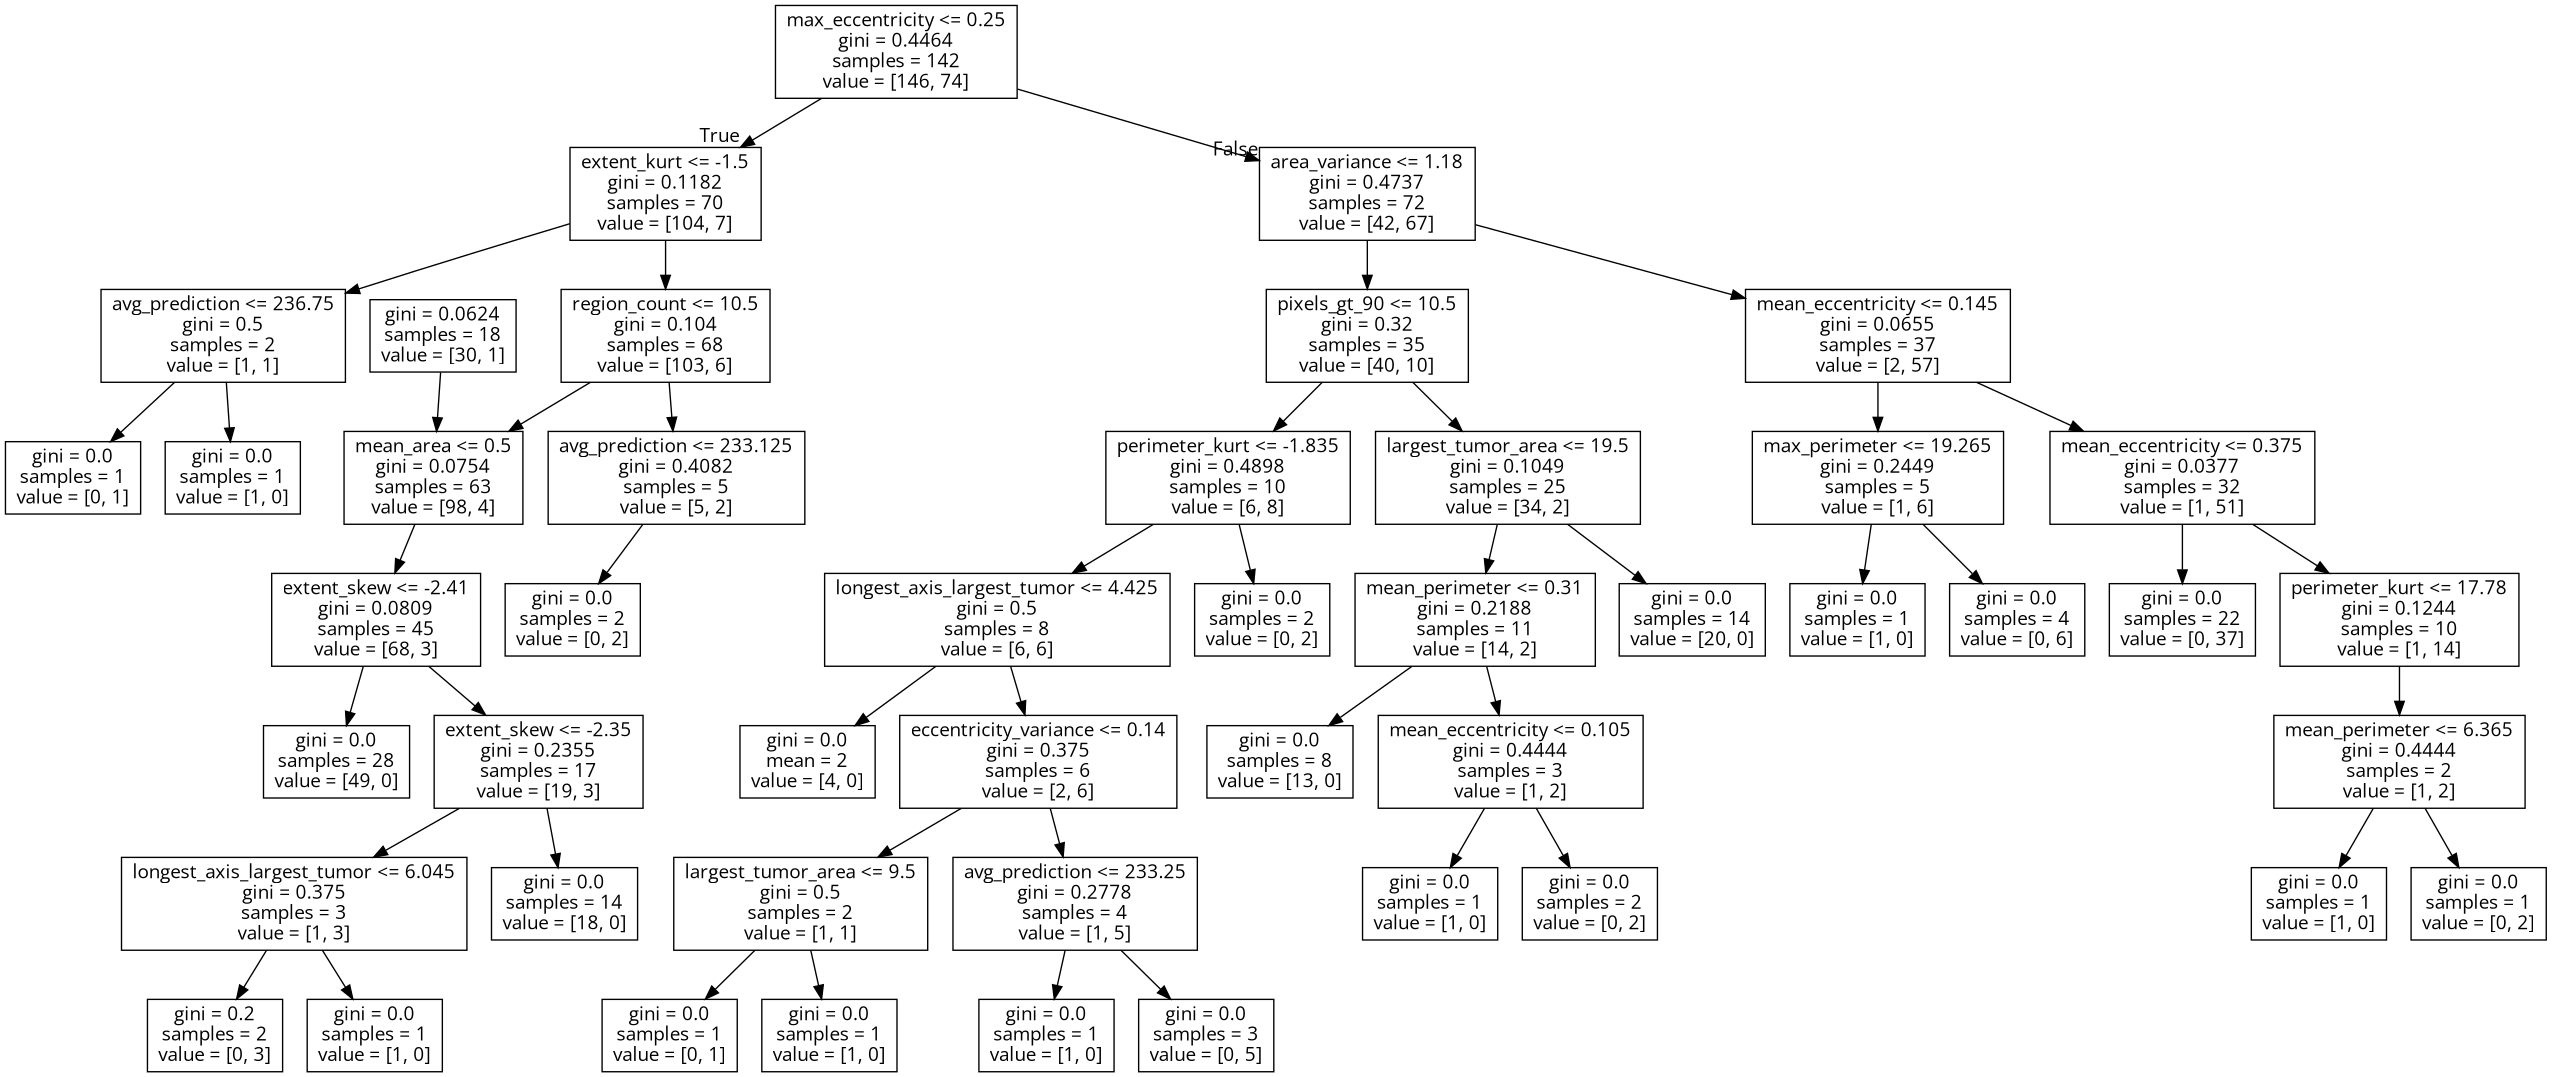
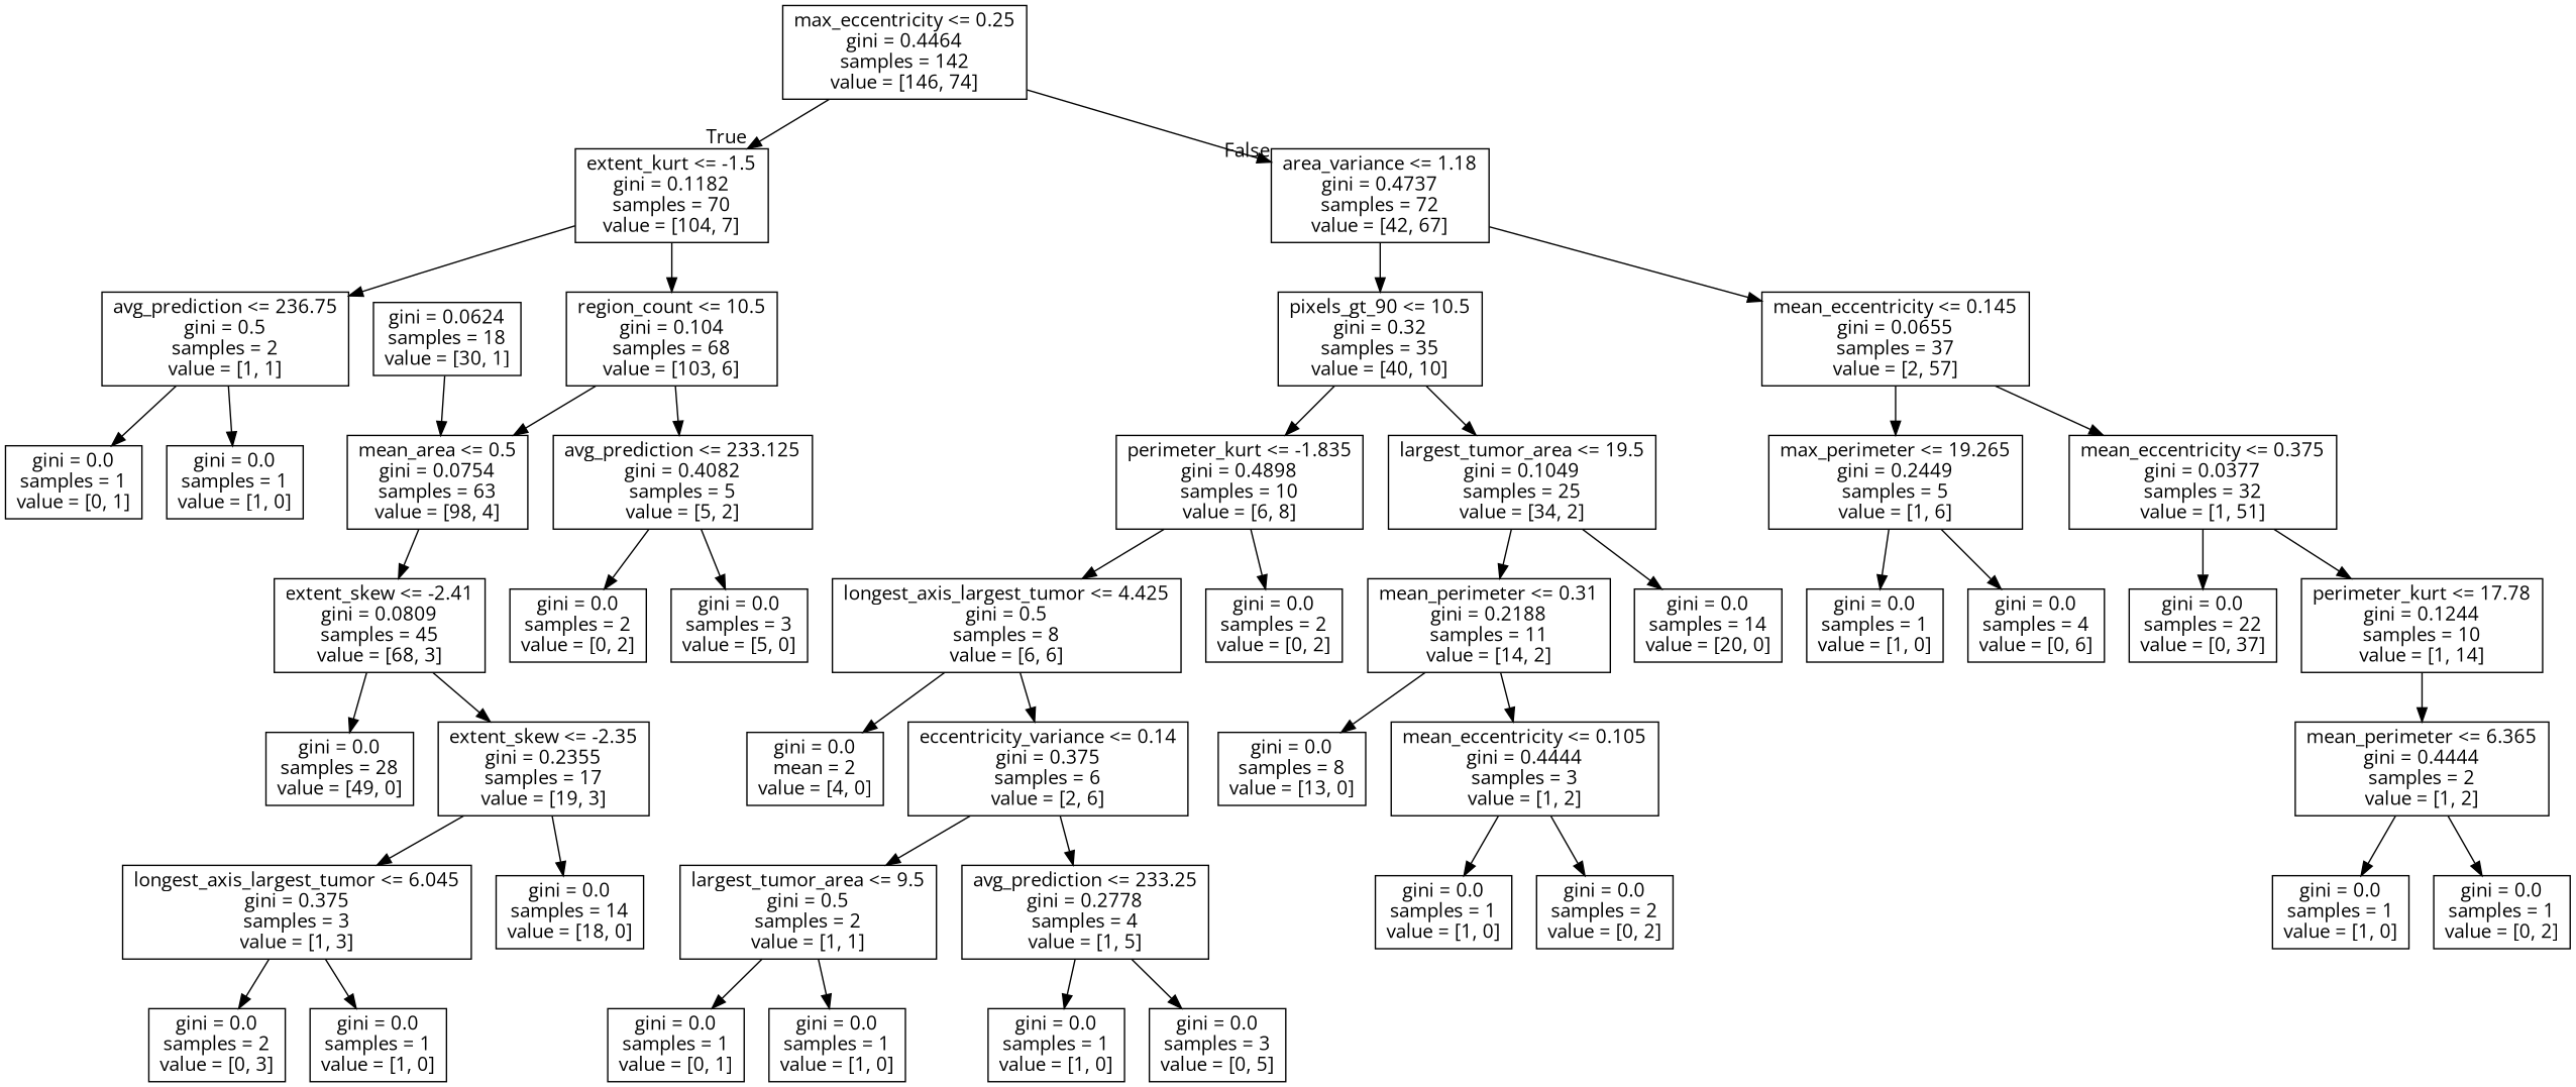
  digraph {
    fontname="Open Sans"
    node [fontname="Open Sans" shape=box]
    edge [fontname="Open Sans"]
    n1 [label="max_eccentricity <= 0.25\ngini = 0.4464\nsamples = 142\nvalue = [146, 74]"]
    n2 [label="extent_kurt <= -1.5\ngini = 0.1182\nsamples = 70\nvalue = [104, 7]"]
    n3 [label="area_variance <= 1.18\ngini = 0.4737\nsamples = 72\nvalue = [42, 67]"]
    n4 [label="avg_prediction <= 236.75\ngini = 0.5\nsamples = 2\nvalue = [1, 1]"]
    n5 [label="region_count <= 10.5\ngini = 0.104\nsamples = 68\nvalue = [103, 6]"]
    n6 [label="pixels_gt_90 <= 10.5\ngini = 0.32\nsamples = 35\nvalue = [40, 10]"]
    n7 [label="mean_eccentricity <= 0.145\ngini = 0.0655\nsamples = 37\nvalue = [2, 57]"]
    n8 [label="gini = 0.0\nsamples = 1\nvalue = [0, 1]"]
    n9 [label="gini = 0.0\nsamples = 1\nvalue = [1, 0]"]
    n10 [label="mean_area <= 0.5\ngini = 0.0754\nsamples = 63\nvalue = [98, 4]"]
    n11 [label="avg_prediction <= 233.125\ngini = 0.4082\nsamples = 5\nvalue = [5, 2]"]
    n12 [label="extent_skew <= -2.41\ngini = 0.0809\nsamples = 45\nvalue = [68, 3]"]
    n13 [label="gini = 0.0\nsamples = 2\nvalue = [0, 2]"]
+   n14 [label="gini = 0.0\nsamples = 3\nvalue = [5, 0]"]
    n15 [label="gini = 0.0624\nsamples = 18\nvalue = [30, 1]"]
    n16 [label="gini = 0.0\nsamples = 28\nvalue = [49, 0]"]
    n17 [label="extent_skew <= -2.35\ngini = 0.2355\nsamples = 17\nvalue = [19, 3]"]
    n18 [label="longest_axis_largest_tumor <= 6.045\ngini = 0.375\nsamples = 3\nvalue = [1, 3]"]
    n19 [label="gini = 0.0\nsamples = 14\nvalue = [18, 0]"]
-   n20 [label="gini = 0.2\nsamples = 2\nvalue = [0, 3]"]
+   n20 [label="gini = 0.0\nsamples = 2\nvalue = [0, 3]"]
    n21 [label="gini = 0.0\nsamples = 1\nvalue = [1, 0]"]
    n22 [label="perimeter_kurt <= -1.835\ngini = 0.4898\nsamples = 10\nvalue = [6, 8]"]
    n23 [label="largest_tumor_area <= 19.5\ngini = 0.1049\nsamples = 25\nvalue = [34, 2]"]
    n24 [label="max_perimeter <= 19.265\ngini = 0.2449\nsamples = 5\nvalue = [1, 6]"]
    n25 [label="mean_eccentricity <= 0.375\ngini = 0.0377\nsamples = 32\nvalue = [1, 51]"]
    n26 [label="longest_axis_largest_tumor <= 4.425\ngini = 0.5\nsamples = 8\nvalue = [6, 6]"]
    n27 [label="gini = 0.0\nsamples = 2\nvalue = [0, 2]"]
    n28 [label="mean_perimeter <= 0.31\ngini = 0.2188\nsamples = 11\nvalue = [14, 2]"]
    n29 [label="gini = 0.0\nsamples = 14\nvalue = [20, 0]"]
    n30 [label="gini = 0.0\nmean = 2\nvalue = [4, 0]"]
    n31 [label="eccentricity_variance <= 0.14\ngini = 0.375\nsamples = 6\nvalue = [2, 6]"]
    n32 [label="largest_tumor_area <= 9.5\ngini = 0.5\nsamples = 2\nvalue = [1, 1]"]
    n33 [label="avg_prediction <= 233.25\ngini = 0.2778\nsamples = 4\nvalue = [1, 5]"]
    n34 [label="gini = 0.0\nsamples = 1\nvalue = [0, 1]"]
    n35 [label="gini = 0.0\nsamples = 1\nvalue = [1, 0]"]
    n36 [label="gini = 0.0\nsamples = 1\nvalue = [1, 0]"]
    n37 [label="gini = 0.0\nsamples = 3\nvalue = [0, 5]"]
    n38 [label="gini = 0.0\nsamples = 8\nvalue = [13, 0]"]
    n39 [label="mean_eccentricity <= 0.105\ngini = 0.4444\nsamples = 3\nvalue = [1, 2]"]
    n40 [label="gini = 0.0\nsamples = 1\nvalue = [1, 0]"]
    n41 [label="gini = 0.0\nsamples = 2\nvalue = [0, 2]"]
    n42 [label="gini = 0.0\nsamples = 1\nvalue = [1, 0]"]
    n43 [label="gini = 0.0\nsamples = 4\nvalue = [0, 6]"]
    n44 [label="gini = 0.0\nsamples = 22\nvalue = [0, 37]"]
    n45 [label="perimeter_kurt <= 17.78\ngini = 0.1244\nsamples = 10\nvalue = [1, 14]"]
    n46 [label="mean_perimeter <= 6.365\ngini = 0.4444\nsamples = 2\nvalue = [1, 2]"]
    n47 [label="gini = 0.0\nsamples = 1\nvalue = [1, 0]"]
    n48 [label="gini = 0.0\nsamples = 1\nvalue = [0, 2]"]
    n1 -> n2 [headlabel=True labelangle=45 labeldistance=2.5]
    n1 -> n3 [headlabel=False labelangle=-45 labeldistance=2.5]
    n2 -> n4
    n2 -> n5
    n3 -> n6
    n3 -> n7
    n4 -> n8
    n4 -> n9
    n5 -> n10
    n5 -> n11
    n6 -> n22
    n6 -> n23
    n7 -> n24
    n7 -> n25
    n10 -> n12
    n11 -> n13
+   n11 -> n14
    n12 -> n16
    n12 -> n17
    n15 -> n10
    n17 -> n18
    n17 -> n19
    n18 -> n20
    n18 -> n21
    n22 -> n26
    n22 -> n27
    n23 -> n28
    n23 -> n29
    n24 -> n42
    n24 -> n43
    n25 -> n44
    n25 -> n45
    n26 -> n30
    n26 -> n31
    n28 -> n38
    n28 -> n39
    n31 -> n32
    n31 -> n33
    n32 -> n34
    n32 -> n35
    n33 -> n36
    n33 -> n37
    n39 -> n40
    n39 -> n41
    n45 -> n46
    n46 -> n47
    n46 -> n48
  }
